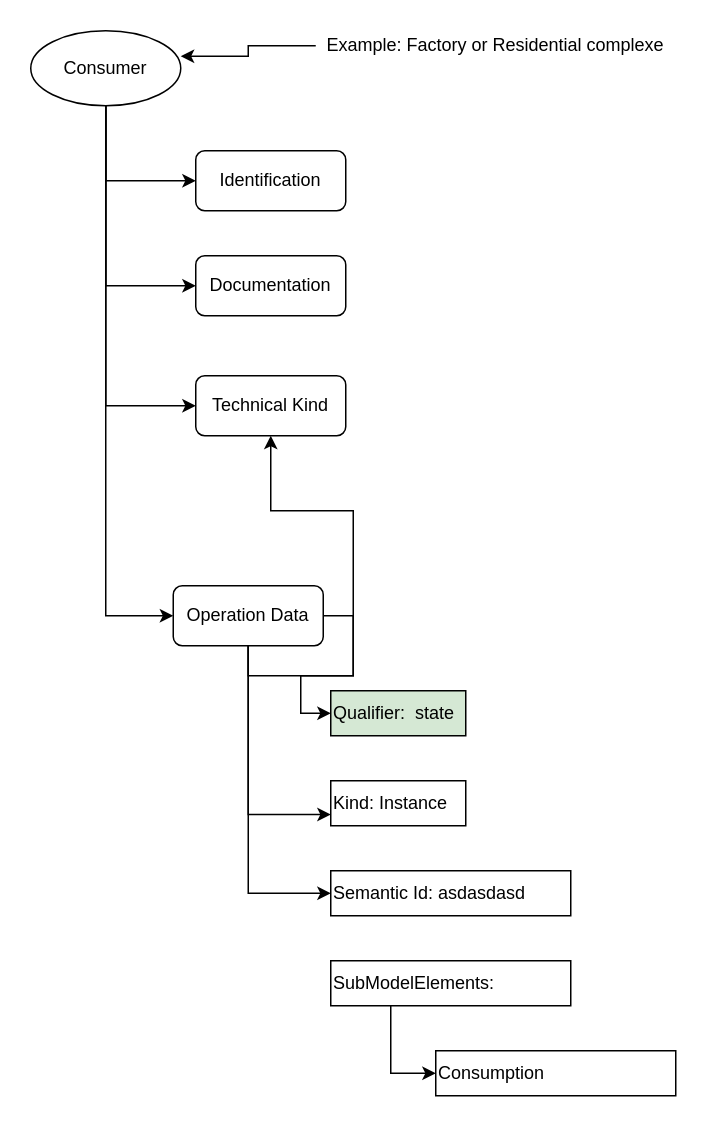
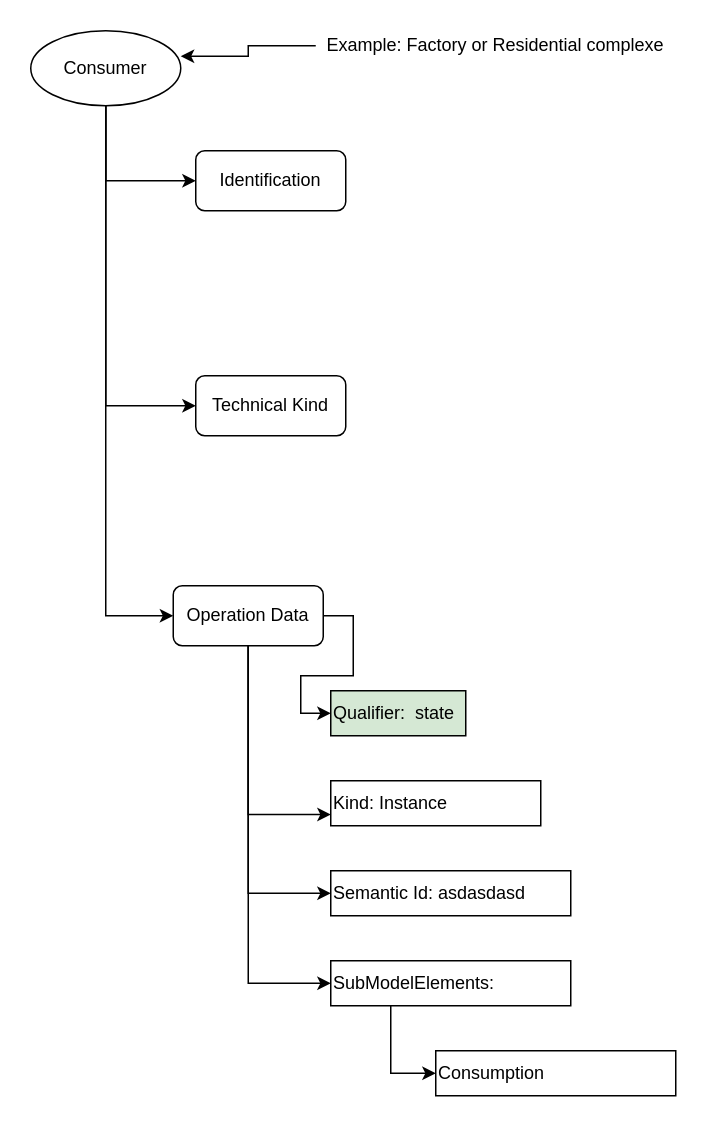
  <mxCell id="0" />
  <mxCell id="1" parent="0" />
  <mxCell id="2" style="edgeStyle=orthogonalEdgeStyle;rounded=0;orthogonalLoop=1;jettySize=auto;html=1;exitX=0.5;exitY=1;exitDx=0;exitDy=0;entryX=0;entryY=0.5;entryDx=0;entryDy=0;" edge="1" parent="1" source="6" target="7"><mxGeometry relative="1" as="geometry" /></mxCell>
- <mxCell id="3" style="edgeStyle=orthogonalEdgeStyle;rounded=0;orthogonalLoop=1;jettySize=auto;html=1;exitX=0.5;exitY=1;exitDx=0;exitDy=0;entryX=0;entryY=0.5;entryDx=0;entryDy=0;" edge="1" parent="1" source="6" target="8"><mxGeometry relative="1" as="geometry" /></mxCell>
  <mxCell id="4" style="edgeStyle=orthogonalEdgeStyle;rounded=0;orthogonalLoop=1;jettySize=auto;html=1;exitX=0.5;exitY=1;exitDx=0;exitDy=0;entryX=0;entryY=0.5;entryDx=0;entryDy=0;" edge="1" parent="1" source="6" target="9"><mxGeometry relative="1" as="geometry" /></mxCell>
  <mxCell id="5" style="edgeStyle=orthogonalEdgeStyle;rounded=0;orthogonalLoop=1;jettySize=auto;html=1;exitX=0.5;exitY=1;exitDx=0;exitDy=0;entryX=0;entryY=0.5;entryDx=0;entryDy=0;" edge="1" parent="1" source="6" target="14"><mxGeometry relative="1" as="geometry" /></mxCell>
  <mxCell id="6" value="Consumer" style="ellipse;whiteSpace=wrap;html=1;" vertex="1" parent="1"><mxGeometry x="20" y="20" width="100" height="50" as="geometry" /></mxCell>
  <mxCell id="7" value="Identification" style="rounded=1;whiteSpace=wrap;html=1;" vertex="1" parent="1"><mxGeometry x="130" y="100" width="100" height="40" as="geometry" /></mxCell>
- <mxCell id="8" value="Documentation" style="rounded=1;whiteSpace=wrap;html=1;" vertex="1" parent="1"><mxGeometry x="130" y="170" width="100" height="40" as="geometry" /></mxCell>
  <mxCell id="9" value="Technical Kind" style="rounded=1;whiteSpace=wrap;html=1;" vertex="1" parent="1"><mxGeometry x="130" y="250" width="100" height="40" as="geometry" /></mxCell>
  <mxCell id="10" style="edgeStyle=orthogonalEdgeStyle;rounded=0;orthogonalLoop=1;jettySize=auto;html=1;entryX=0;entryY=0.5;entryDx=0;entryDy=0;" edge="1" parent="1" source="14" target="15"><mxGeometry relative="1" as="geometry" /></mxCell>
  <mxCell id="11" style="edgeStyle=orthogonalEdgeStyle;rounded=0;orthogonalLoop=1;jettySize=auto;html=1;exitX=0.5;exitY=1;exitDx=0;exitDy=0;entryX=0;entryY=0.75;entryDx=0;entryDy=0;" edge="1" parent="1" source="14" target="16"><mxGeometry relative="1" as="geometry" /></mxCell>
  <mxCell id="12" style="edgeStyle=orthogonalEdgeStyle;rounded=0;orthogonalLoop=1;jettySize=auto;html=1;exitX=0.5;exitY=1;exitDx=0;exitDy=0;entryX=0;entryY=0.5;entryDx=0;entryDy=0;" edge="1" parent="1" source="14" target="17"><mxGeometry relative="1" as="geometry" /></mxCell>
- <mxCell id="13" style="edgeStyle=orthogonalEdgeStyle;rounded=0;orthogonalLoop=1;jettySize=auto;html=1;exitX=0.5;exitY=1;exitDx=0;exitDy=0;" edge="1" parent="1" source="14" target="9"><mxGeometry relative="1" as="geometry" /></mxCell>
+ <mxCell id="13" style="edgeStyle=orthogonalEdgeStyle;rounded=0;orthogonalLoop=1;jettySize=auto;html=1;exitX=0.5;exitY=1;exitDx=0;exitDy=0;entryX=0;entryY=0.5;entryDx=0;entryDy=0;" edge="1" parent="1" source="14" target="19"><mxGeometry relative="1" as="geometry" /></mxCell>
  <mxCell id="14" value="Operation Data" style="rounded=1;whiteSpace=wrap;html=1;" vertex="1" parent="1"><mxGeometry x="115" y="390" width="100" height="40" as="geometry" /></mxCell>
  <mxCell id="15" value="Qualifier:&amp;nbsp; state" style="rounded=0;whiteSpace=wrap;html=1;align=left;fillColor=#d5e8d4;" vertex="1" parent="1"><mxGeometry x="220" y="460" width="90" height="30" as="geometry" /></mxCell>
- <mxCell id="16" value="Kind: Instance" style="rounded=0;whiteSpace=wrap;html=1;align=left;" vertex="1" parent="1"><mxGeometry x="220" y="520" width="90" height="30" as="geometry" /></mxCell>
+ <mxCell id="16" value="Kind: Instance" style="rounded=0;whiteSpace=wrap;html=1;align=left;" vertex="1" parent="1"><mxGeometry x="220" y="520" width="140" height="30" as="geometry" /></mxCell>
  <mxCell id="17" value="Semantic Id: asdasdasd" style="rounded=0;whiteSpace=wrap;html=1;align=left;" vertex="1" parent="1"><mxGeometry x="220" y="580" width="160" height="30" as="geometry" /></mxCell>
  <mxCell id="18" style="edgeStyle=orthogonalEdgeStyle;rounded=0;orthogonalLoop=1;jettySize=auto;html=1;exitX=0.25;exitY=1;exitDx=0;exitDy=0;entryX=0;entryY=0.5;entryDx=0;entryDy=0;" edge="1" parent="1" source="19" target="20"><mxGeometry relative="1" as="geometry" /></mxCell>
  <mxCell id="19" value="SubModelElements:" style="rounded=0;whiteSpace=wrap;html=1;align=left;" vertex="1" parent="1"><mxGeometry x="220" y="640" width="160" height="30" as="geometry" /></mxCell>
  <mxCell id="20" value="Consumption" style="rounded=0;whiteSpace=wrap;html=1;align=left;" vertex="1" parent="1"><mxGeometry x="290" y="700" width="160" height="30" as="geometry" /></mxCell>
  <mxCell id="21" style="edgeStyle=orthogonalEdgeStyle;rounded=0;orthogonalLoop=1;jettySize=auto;html=1;entryX=1;entryY=0.34;entryDx=0;entryDy=0;entryPerimeter=0;" edge="1" parent="1" source="22" target="6"><mxGeometry relative="1" as="geometry" /></mxCell>
  <mxCell id="22" value="Example: Factory or Residential complexe" style="text;html=1;strokeColor=none;fillColor=none;align=center;verticalAlign=middle;whiteSpace=wrap;rounded=0;" vertex="1" parent="1"><mxGeometry x="210" y="20" width="240" height="20" as="geometry" /></mxCell>
